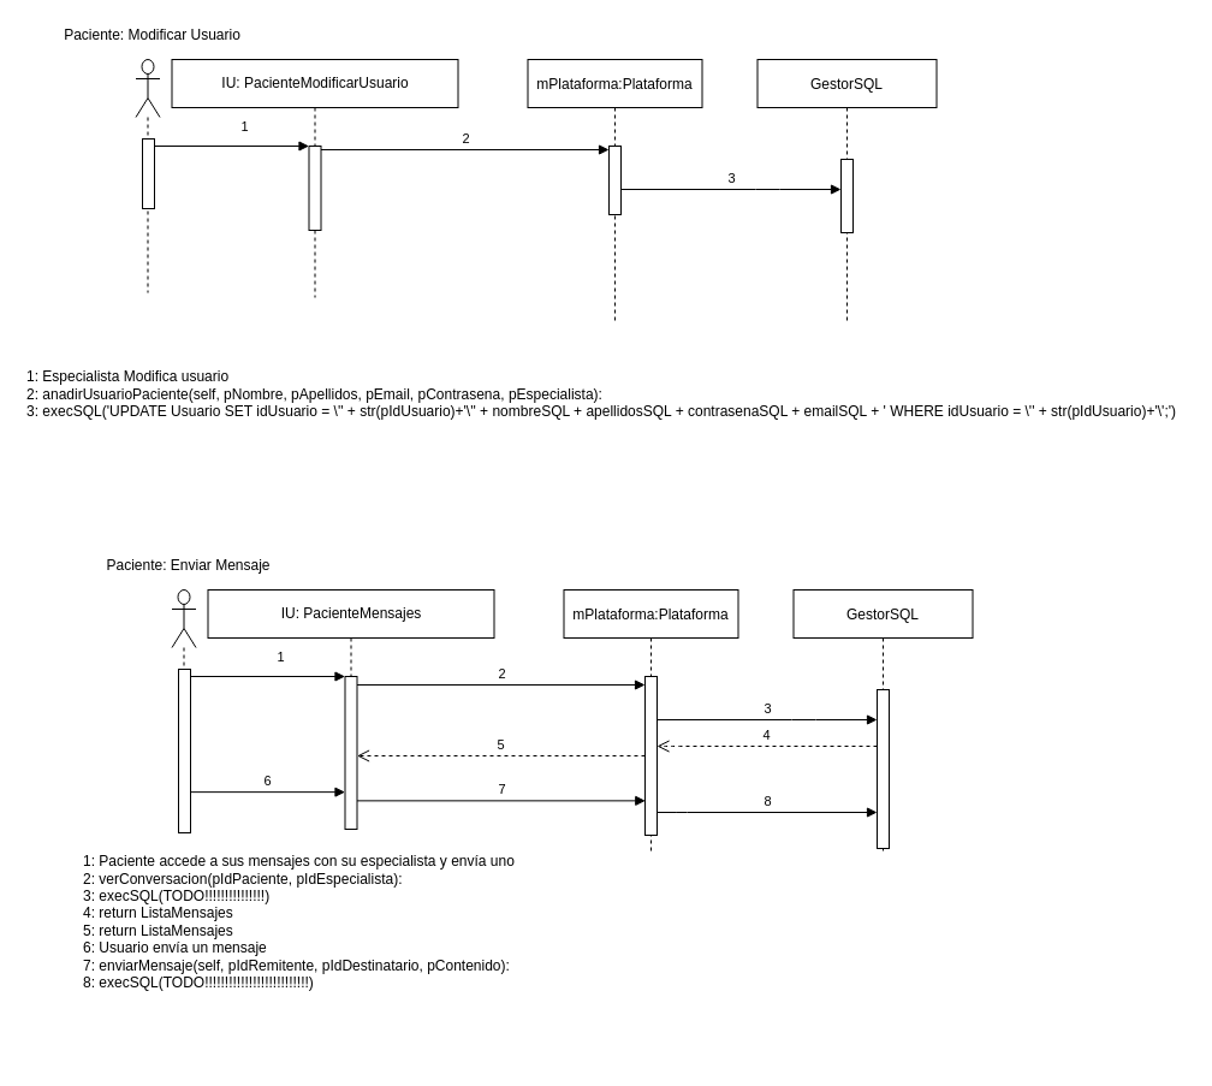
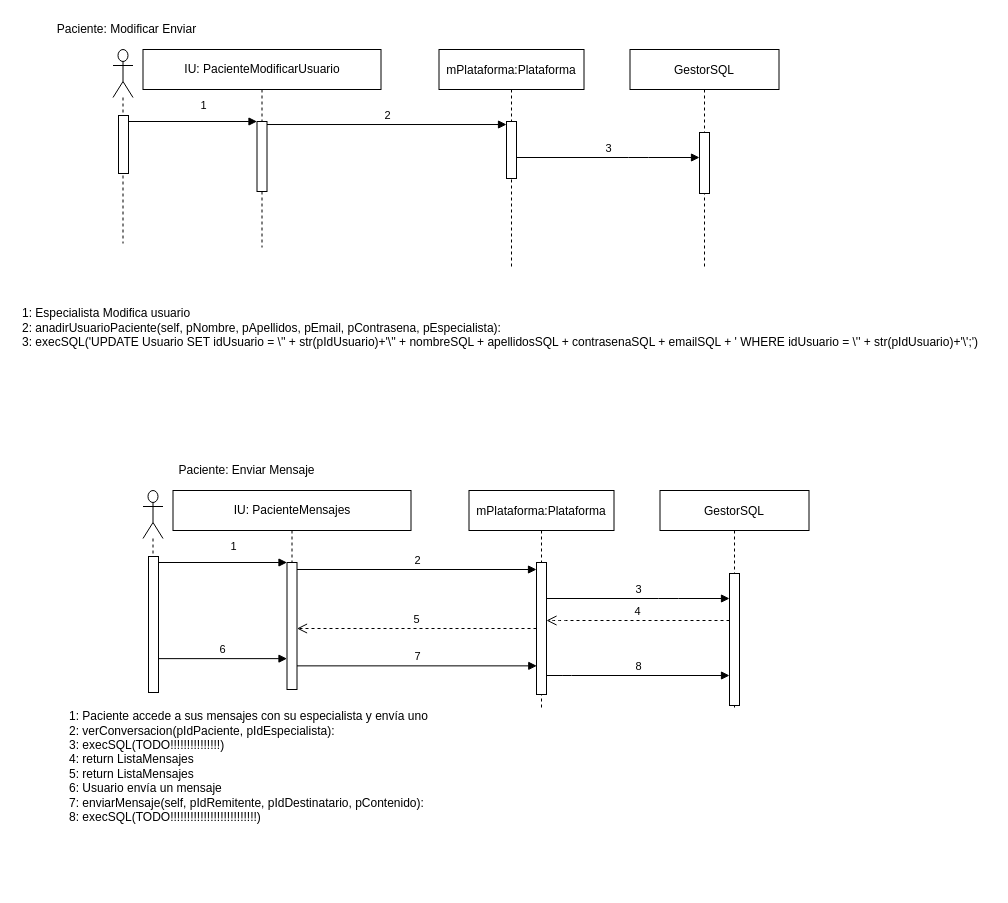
  <mxCell id="0" />
  <mxCell id="1" parent="0" />
  <mxCell id="2" value="mPlataforma:Plataforma" style="shape=umlLifeline;perimeter=lifelinePerimeter;container=1;collapsible=0;recursiveResize=0;rounded=0;shadow=0;strokeWidth=1;" parent="1" vertex="1"><mxGeometry x="468.5" y="490" width="145" height="220" as="geometry" /></mxCell>
  <mxCell id="3" value="" style="points=[];perimeter=orthogonalPerimeter;rounded=0;shadow=0;strokeWidth=1;" parent="2" vertex="1"><mxGeometry x="67.5" y="72" width="10" height="132" as="geometry" /></mxCell>
  <mxCell id="4" value="GestorSQL" style="shape=umlLifeline;perimeter=lifelinePerimeter;container=1;collapsible=0;recursiveResize=0;rounded=0;shadow=0;strokeWidth=1;" parent="1" vertex="1"><mxGeometry x="659.5" y="490" width="149" height="219" as="geometry" /></mxCell>
  <mxCell id="5" value="" style="points=[];perimeter=orthogonalPerimeter;rounded=0;shadow=0;strokeWidth=1;" parent="4" vertex="1"><mxGeometry x="69.5" y="83" width="10" height="132" as="geometry" /></mxCell>
  <mxCell id="6" value="" style="shape=umlLifeline;participant=umlActor;perimeter=lifelinePerimeter;whiteSpace=wrap;html=1;container=1;collapsible=0;recursiveResize=0;verticalAlign=top;spacingTop=36;outlineConnect=0;size=48;" parent="1" vertex="1"><mxGeometry x="142.5" y="490" width="20" height="202" as="geometry" /></mxCell>
  <mxCell id="7" value="" style="html=1;points=[];perimeter=orthogonalPerimeter;" parent="6" vertex="1"><mxGeometry x="5.5" y="66" width="10" height="136" as="geometry" /></mxCell>
  <mxCell id="8" value="IU: PacienteMensajes" style="shape=umlLifeline;perimeter=lifelinePerimeter;whiteSpace=wrap;html=1;container=1;collapsible=0;recursiveResize=0;outlineConnect=0;" parent="1" vertex="1"><mxGeometry x="172.5" y="490" width="238" height="199" as="geometry" /></mxCell>
  <mxCell id="9" value="" style="html=1;points=[];perimeter=orthogonalPerimeter;" parent="8" vertex="1"><mxGeometry x="114" y="72" width="10" height="127" as="geometry" /></mxCell>
- <mxCell id="10" value="Paciente: Enviar Mensaje" style="text;html=1;align=center;verticalAlign=middle;resizable=0;points=[];autosize=1;strokeColor=none;" parent="1" vertex="1"><mxGeometry x="83" y="461" width="146" height="18" as="geometry" /></mxCell>
+ <mxCell id="10" value="Paciente: Enviar Mensaje" style="text;html=1;align=center;verticalAlign=middle;resizable=0;points=[];autosize=1;strokeColor=none;" parent="1" vertex="1"><mxGeometry x="173" y="461" width="146" height="18" as="geometry" /></mxCell>
  <mxCell id="11" value="1" style="html=1;verticalAlign=bottom;endArrow=block;entryX=0;entryY=0;" parent="1" source="7" target="9" edge="1"><mxGeometry x="0.171" y="7" relative="1" as="geometry"><mxPoint x="172.5" y="562" as="sourcePoint" /><mxPoint as="offset" /></mxGeometry></mxCell>
  <mxCell id="12" value="2" style="html=1;verticalAlign=bottom;endArrow=block;entryX=0.002;entryY=0.053;entryDx=0;entryDy=0;entryPerimeter=0;" parent="1" source="9" target="3" edge="1"><mxGeometry width="80" relative="1" as="geometry"><mxPoint x="258.5" y="565" as="sourcePoint" /><mxPoint x="338.5" y="565" as="targetPoint" /></mxGeometry></mxCell>
  <mxCell id="13" value="3" style="html=1;verticalAlign=bottom;endArrow=block;" parent="1" source="3" target="5" edge="1"><mxGeometry width="80" relative="1" as="geometry"><mxPoint x="374" y="831" as="sourcePoint" /><mxPoint x="720" y="602" as="targetPoint" /><Array as="points"><mxPoint x="668" y="598" /></Array></mxGeometry></mxCell>
  <mxCell id="14" value="&lt;div style=&quot;text-align: justify&quot;&gt;&lt;span&gt;1: Paciente accede a sus mensajes con su especialista y envía uno&lt;/span&gt;&lt;/div&gt;&lt;div style=&quot;text-align: justify&quot;&gt;&lt;/div&gt;&lt;span style=&quot;text-align: justify&quot;&gt;2: verConversacion(pIdPaciente, pIdEspecialista):&lt;br&gt;3:&amp;nbsp;&lt;/span&gt;&lt;span style=&quot;text-align: justify&quot;&gt;execSQL(TODO!!!!!!!!!!!!!!!)&lt;br&gt;4: return ListaMensajes&lt;br&gt;5: return ListaMensajes&lt;br&gt;6: Usuario envía un mensaje&lt;br&gt;7: enviarMensaje(self, pIdRemitente, pIdDestinatario, pContenido):&lt;br&gt;8: execSQL(TODO!!!!!!!!!!!!!!!!!!!!!!!!!!)&lt;br&gt;&lt;/span&gt;&lt;span style=&quot;text-align: justify&quot;&gt;&lt;br&gt;&lt;/span&gt;&lt;span style=&quot;text-align: justify&quot;&gt;&lt;br&gt;&lt;/span&gt;&lt;span style=&quot;text-align: justify&quot;&gt;&lt;div&gt;&lt;br&gt;&lt;/div&gt;&lt;/span&gt;&lt;span style=&quot;text-align: justify&quot;&gt;&lt;div&gt;&lt;br&gt;&lt;/div&gt;&lt;/span&gt;" style="text;html=1;align=left;verticalAlign=middle;resizable=0;points=[];autosize=1;strokeColor=none;" parent="1" vertex="1"><mxGeometry x="67" y="709" width="369" height="172" as="geometry" /></mxCell>
  <mxCell id="15" value="mPlataforma:Plataforma" style="shape=umlLifeline;perimeter=lifelinePerimeter;container=1;collapsible=0;recursiveResize=0;rounded=0;shadow=0;strokeWidth=1;" parent="1" vertex="1"><mxGeometry x="438.5" y="49" width="145" height="220" as="geometry" /></mxCell>
  <mxCell id="16" value="" style="points=[];perimeter=orthogonalPerimeter;rounded=0;shadow=0;strokeWidth=1;" parent="15" vertex="1"><mxGeometry x="67.5" y="72" width="10" height="57" as="geometry" /></mxCell>
  <mxCell id="17" value="GestorSQL" style="shape=umlLifeline;perimeter=lifelinePerimeter;container=1;collapsible=0;recursiveResize=0;rounded=0;shadow=0;strokeWidth=1;" parent="1" vertex="1"><mxGeometry x="629.5" y="49" width="149" height="219" as="geometry" /></mxCell>
  <mxCell id="18" value="" style="points=[];perimeter=orthogonalPerimeter;rounded=0;shadow=0;strokeWidth=1;" parent="17" vertex="1"><mxGeometry x="69.5" y="83" width="10" height="61" as="geometry" /></mxCell>
  <mxCell id="19" value="" style="shape=umlLifeline;participant=umlActor;perimeter=lifelinePerimeter;whiteSpace=wrap;html=1;container=1;collapsible=0;recursiveResize=0;verticalAlign=top;spacingTop=36;outlineConnect=0;size=48;" parent="1" vertex="1"><mxGeometry x="112.5" y="49" width="20" height="194" as="geometry" /></mxCell>
  <mxCell id="20" value="" style="html=1;points=[];perimeter=orthogonalPerimeter;" parent="19" vertex="1"><mxGeometry x="5.5" y="66" width="10" height="58" as="geometry" /></mxCell>
  <mxCell id="21" value="IU: PacienteModificarUsuario" style="shape=umlLifeline;perimeter=lifelinePerimeter;whiteSpace=wrap;html=1;container=1;collapsible=0;recursiveResize=0;outlineConnect=0;" parent="1" vertex="1"><mxGeometry x="142.5" y="49" width="238" height="198" as="geometry" /></mxCell>
  <mxCell id="22" value="" style="html=1;points=[];perimeter=orthogonalPerimeter;" parent="21" vertex="1"><mxGeometry x="114" y="72" width="10" height="70" as="geometry" /></mxCell>
- <mxCell id="23" value="Paciente: Modificar Usuario" style="text;html=1;align=center;verticalAlign=middle;resizable=0;points=[];autosize=1;strokeColor=none;" parent="1" vertex="1"><mxGeometry x="47" y="20" width="157" height="18" as="geometry" /></mxCell>
+ <mxCell id="23" value="Paciente: Modificar Enviar" style="text;html=1;align=center;verticalAlign=middle;resizable=0;points=[];autosize=1;strokeColor=none;" parent="1" vertex="1"><mxGeometry x="47" y="20" width="157" height="18" as="geometry" /></mxCell>
  <mxCell id="24" value="1" style="html=1;verticalAlign=bottom;endArrow=block;entryX=0;entryY=0;" parent="1" source="20" target="22" edge="1"><mxGeometry x="0.171" y="7" relative="1" as="geometry"><mxPoint x="142.5" y="121" as="sourcePoint" /><mxPoint as="offset" /></mxGeometry></mxCell>
  <mxCell id="25" value="2" style="html=1;verticalAlign=bottom;endArrow=block;entryX=0.002;entryY=0.053;entryDx=0;entryDy=0;entryPerimeter=0;" parent="1" source="22" target="16" edge="1"><mxGeometry width="80" relative="1" as="geometry"><mxPoint x="228.5" y="124" as="sourcePoint" /><mxPoint x="308.5" y="124" as="targetPoint" /></mxGeometry></mxCell>
  <mxCell id="26" value="3" style="html=1;verticalAlign=bottom;endArrow=block;" parent="1" source="16" target="18" edge="1"><mxGeometry width="80" relative="1" as="geometry"><mxPoint x="344" y="390" as="sourcePoint" /><mxPoint x="690" y="161" as="targetPoint" /><Array as="points"><mxPoint x="638" y="157" /></Array></mxGeometry></mxCell>
  <mxCell id="27" value="&lt;div style=&quot;text-align: justify&quot;&gt;&lt;span&gt;1: Especialista Modifica usuario&lt;/span&gt;&lt;/div&gt;&lt;div style=&quot;text-align: justify&quot;&gt;&lt;/div&gt;&lt;span style=&quot;text-align: justify&quot;&gt;2: anadirUsuarioPaciente(self, pNombre, pApellidos, pEmail, pContrasena, pEspecialista):&lt;br&gt;3:&amp;nbsp;&lt;/span&gt;&lt;span style=&quot;text-align: justify&quot;&gt;execSQL('UPDATE Usuario SET idUsuario = \'' + str(pIdUsuario)+'\'' + nombreSQL + apellidosSQL + contrasenaSQL + emailSQL + ' WHERE idUsuario = \'' + str(pIdUsuario)+'\';')&lt;br&gt;&lt;/span&gt;&lt;span style=&quot;text-align: justify&quot;&gt;&lt;br&gt;&lt;/span&gt;&lt;span style=&quot;text-align: justify&quot;&gt;&lt;br&gt;&lt;/span&gt;&lt;span style=&quot;text-align: justify&quot;&gt;&lt;div&gt;&lt;br&gt;&lt;/div&gt;&lt;/span&gt;&lt;span style=&quot;text-align: justify&quot;&gt;&lt;div&gt;&lt;br&gt;&lt;/div&gt;&lt;/span&gt;" style="text;html=1;align=left;verticalAlign=middle;resizable=0;points=[];autosize=1;strokeColor=none;" parent="1" vertex="1"><mxGeometry x="20" y="305" width="966" height="102" as="geometry" /></mxCell>
  <mxCell id="28" value="4" style="html=1;verticalAlign=bottom;endArrow=open;dashed=1;endSize=8;" parent="1" source="5" target="3" edge="1"><mxGeometry relative="1" as="geometry"><mxPoint x="511" y="742" as="sourcePoint" /><mxPoint x="542" y="642" as="targetPoint" /><Array as="points"><mxPoint x="555" y="620" /></Array></mxGeometry></mxCell>
  <mxCell id="29" value="5" style="html=1;verticalAlign=bottom;endArrow=open;dashed=1;endSize=8;" parent="1" source="3" target="9" edge="1"><mxGeometry relative="1" as="geometry"><mxPoint x="389" y="920" as="sourcePoint" /><mxPoint x="309" y="920" as="targetPoint" /></mxGeometry></mxCell>
  <mxCell id="30" value="6" style="html=1;verticalAlign=bottom;endArrow=block;exitX=1;exitY=0.751;exitDx=0;exitDy=0;exitPerimeter=0;" parent="1" source="7" target="9" edge="1"><mxGeometry width="80" relative="1" as="geometry"><mxPoint x="347" y="759" as="sourcePoint" /><mxPoint x="427" y="759" as="targetPoint" /></mxGeometry></mxCell>
  <mxCell id="31" value="7" style="html=1;verticalAlign=bottom;endArrow=block;entryX=0.029;entryY=0.783;entryDx=0;entryDy=0;entryPerimeter=0;" parent="1" source="9" target="3" edge="1"><mxGeometry width="80" relative="1" as="geometry"><mxPoint x="347" y="619" as="sourcePoint" /><mxPoint x="427" y="619" as="targetPoint" /></mxGeometry></mxCell>
  <mxCell id="32" value="8" style="html=1;verticalAlign=bottom;endArrow=block;" parent="1" source="3" target="5" edge="1"><mxGeometry width="80" relative="1" as="geometry"><mxPoint x="545" y="618" as="sourcePoint" /><mxPoint x="625" y="618" as="targetPoint" /><Array as="points"><mxPoint x="561" y="675" /></Array></mxGeometry></mxCell>
